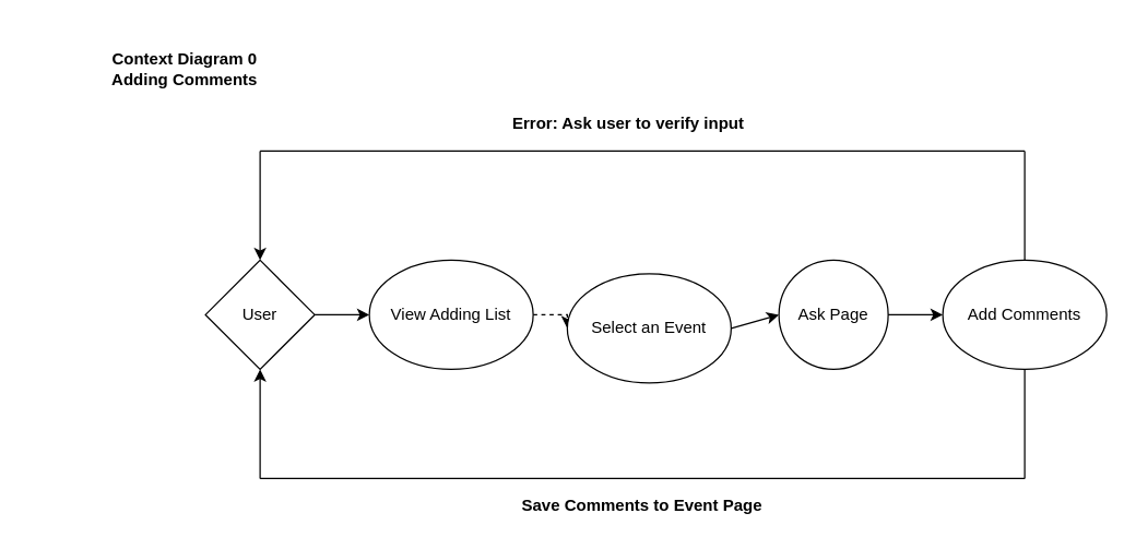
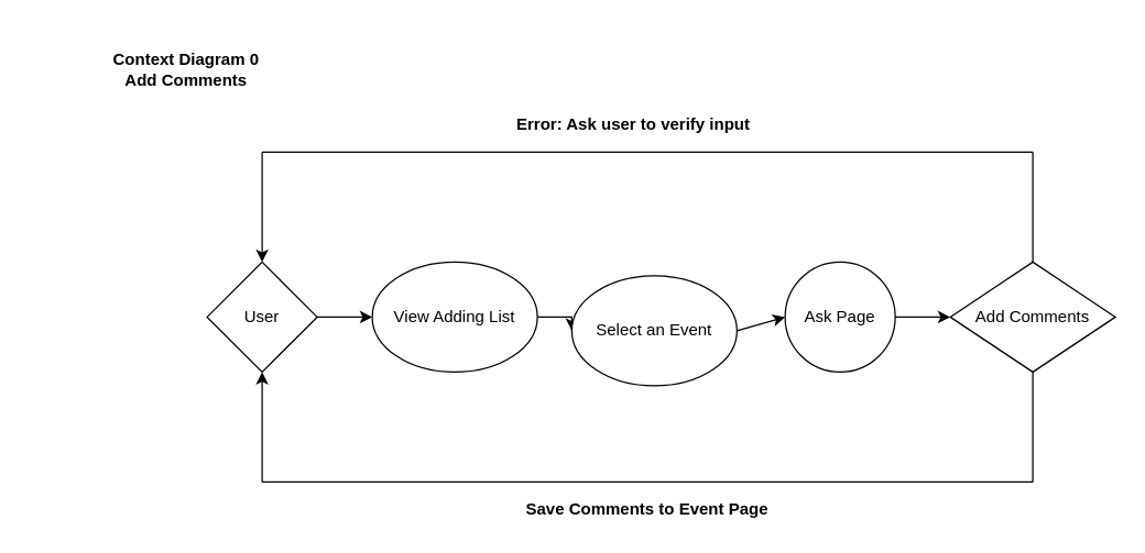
  <mxCell id="0" />
  <mxCell id="1" parent="0" />
- <mxCell id="2" value="&lt;b&gt;Context Diagram 0&lt;br&gt;Adding Comments&lt;/b&gt;" style="text;html=1;strokeColor=none;fillColor=none;align=center;verticalAlign=middle;whiteSpace=wrap;rounded=0;" parent="1" vertex="1"><mxGeometry x="20" y="20" width="230" height="60" as="geometry" /></mxCell>
+ <mxCell id="2" value="&lt;b&gt;Context Diagram 0&lt;br&gt;Add Comments&lt;/b&gt;" style="text;html=1;strokeColor=none;fillColor=none;align=center;verticalAlign=middle;whiteSpace=wrap;rounded=0;" parent="1" vertex="1"><mxGeometry x="20" y="20" width="230" height="60" as="geometry" /></mxCell>
  <mxCell id="3" style="edgeStyle=orthogonalEdgeStyle;rounded=0;orthogonalLoop=1;jettySize=auto;html=1;exitX=1;exitY=0.5;exitDx=0;exitDy=0;entryX=0;entryY=0.5;entryDx=0;entryDy=0;" parent="1" source="4" target="6" edge="1"><mxGeometry relative="1" as="geometry" /></mxCell>
  <mxCell id="4" value="User" style="rhombus;whiteSpace=wrap;html=1;aspect=fixed;" parent="1" vertex="1"><mxGeometry x="150" y="190" width="80" height="80" as="geometry" /></mxCell>
- <mxCell id="5" style="edgeStyle=orthogonalEdgeStyle;rounded=0;orthogonalLoop=1;jettySize=auto;html=1;exitX=1;exitY=0.5;exitDx=0;exitDy=0;entryX=0;entryY=0.5;entryDx=0;entryDy=0;dashed=1;" parent="1" source="6" target="7" edge="1"><mxGeometry relative="1" as="geometry" /></mxCell>
+ <mxCell id="5" style="edgeStyle=orthogonalEdgeStyle;rounded=0;orthogonalLoop=1;jettySize=auto;html=1;exitX=1;exitY=0.5;exitDx=0;exitDy=0;entryX=0;entryY=0.5;entryDx=0;entryDy=0;" parent="1" source="6" target="7" edge="1"><mxGeometry relative="1" as="geometry" /></mxCell>
  <mxCell id="6" value="View Adding List" style="ellipse;whiteSpace=wrap;html=1;" parent="1" vertex="1"><mxGeometry x="270" y="190" width="120" height="80" as="geometry" /></mxCell>
  <mxCell id="7" value="Select an Event" style="ellipse;whiteSpace=wrap;html=1;" parent="1" vertex="1"><mxGeometry x="415" y="200" width="120" height="80" as="geometry" /></mxCell>
  <mxCell id="8" value="" style="endArrow=none;html=1;" parent="1" edge="1"><mxGeometry width="50" height="50" relative="1" as="geometry"><mxPoint x="190" y="110" as="sourcePoint" /><mxPoint x="750" y="110" as="targetPoint" /></mxGeometry></mxCell>
  <mxCell id="9" value="" style="endArrow=classic;html=1;entryX=0.5;entryY=0;entryDx=0;entryDy=0;" parent="1" target="4" edge="1"><mxGeometry width="50" height="50" relative="1" as="geometry"><mxPoint x="190" y="110" as="sourcePoint" /><mxPoint x="460" y="130" as="targetPoint" /></mxGeometry></mxCell>
  <mxCell id="10" value="" style="endArrow=none;html=1;" parent="1" edge="1"><mxGeometry width="50" height="50" relative="1" as="geometry"><mxPoint x="190" y="350" as="sourcePoint" /><mxPoint x="750" y="350" as="targetPoint" /></mxGeometry></mxCell>
  <mxCell id="11" value="" style="endArrow=classic;html=1;entryX=0.5;entryY=1;entryDx=0;entryDy=0;" parent="1" target="4" edge="1"><mxGeometry width="50" height="50" relative="1" as="geometry"><mxPoint x="190" y="350" as="sourcePoint" /><mxPoint x="460" y="130" as="targetPoint" /></mxGeometry></mxCell>
  <mxCell id="12" value="&lt;b&gt;Save Comments to Event Page&lt;/b&gt;" style="text;html=1;strokeColor=none;fillColor=none;align=center;verticalAlign=middle;whiteSpace=wrap;rounded=0;" parent="1" vertex="1"><mxGeometry x="360" y="360" width="220" height="20" as="geometry" /></mxCell>
  <mxCell id="13" value="" style="endArrow=classic;html=1;exitX=1;exitY=0.5;exitDx=0;exitDy=0;entryX=0;entryY=0.5;entryDx=0;entryDy=0;" edge="1" parent="1" source="7"><mxGeometry width="50" height="50" relative="1" as="geometry"><mxPoint x="420" y="410" as="sourcePoint" /><mxPoint x="570" y="230" as="targetPoint" /><Array as="points" /></mxGeometry></mxCell>
  <mxCell id="14" value="&lt;b&gt;Error: Ask user to verify input&lt;/b&gt;" style="text;html=1;strokeColor=none;fillColor=none;align=center;verticalAlign=middle;whiteSpace=wrap;rounded=0;" vertex="1" parent="1"><mxGeometry x="350" y="80" width="220" height="20" as="geometry" /></mxCell>
  <mxCell id="15" value="Ask Page" style="ellipse;whiteSpace=wrap;html=1;aspect=fixed;" vertex="1" parent="1"><mxGeometry x="570" y="190" width="80" height="80" as="geometry" /></mxCell>
- <mxCell id="16" value="Add Comments" style="ellipse;whiteSpace=wrap;html=1;" vertex="1" parent="1"><mxGeometry x="690" y="190" width="120" height="80" as="geometry" /></mxCell>
+ <mxCell id="16" value="Add Comments" style="rhombus;whiteSpace=wrap;html=1;" vertex="1" parent="1"><mxGeometry x="690" y="190" width="120" height="80" as="geometry" /></mxCell>
  <mxCell id="17" value="" style="endArrow=classic;html=1;entryX=0;entryY=0.5;entryDx=0;entryDy=0;exitX=1;exitY=0.5;exitDx=0;exitDy=0;" edge="1" parent="1" source="15" target="16"><mxGeometry width="50" height="50" relative="1" as="geometry"><mxPoint x="420" y="310" as="sourcePoint" /><mxPoint x="470" y="260" as="targetPoint" /></mxGeometry></mxCell>
  <mxCell id="18" value="" style="endArrow=none;html=1;entryX=0.5;entryY=1;entryDx=0;entryDy=0;" edge="1" parent="1" target="16"><mxGeometry width="50" height="50" relative="1" as="geometry"><mxPoint x="750" y="350" as="sourcePoint" /><mxPoint x="470" y="260" as="targetPoint" /></mxGeometry></mxCell>
  <mxCell id="19" value="" style="endArrow=none;html=1;" edge="1" parent="1" source="16"><mxGeometry width="50" height="50" relative="1" as="geometry"><mxPoint x="420" y="310" as="sourcePoint" /><mxPoint x="750" y="110" as="targetPoint" /></mxGeometry></mxCell>
